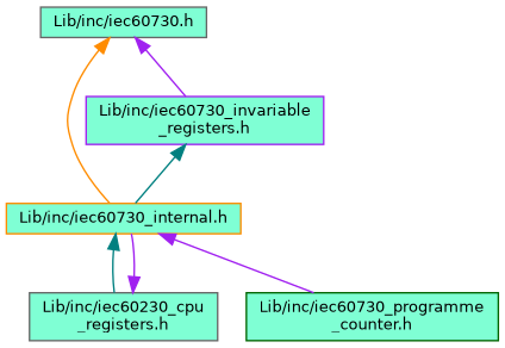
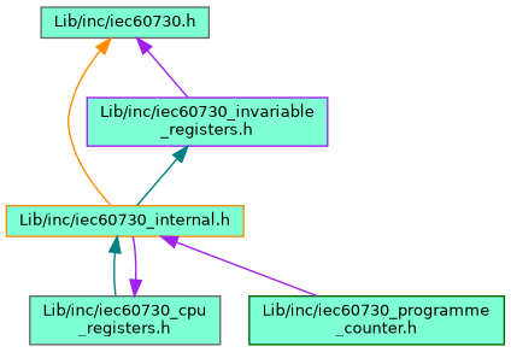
  digraph {
    node [color=gray40 fillcolor=aquamarine fontname=Helvetica fontsize=10 shape=record style=filled]
    edge [color=purple dir=back fontname=Helvetica fontsize=10 labelfontname=Helvetica labelfontsize=10 style=solid]
    n1 [fontcolor=black height=0.2 label="Lib/inc/iec60730.h" width=0.4]
    n2 [color=darkorange height=0.2 label="Lib/inc/iec60730_internal.h" width=0.4]
    n3 [color=purple height=0.2 label="Lib/inc/iec60730_invariable\l_registers.h" width=0.4]
-   n4 [height=0.2 label="Lib/inc/iec60230_cpu\l_registers.h" width=0.4]
+   n4 [height=0.2 label="Lib/inc/iec60730_cpu\l_registers.h" width=0.4]
    n5 [color=darkgreen height=0.2 label="Lib/inc/iec60730_programme\l_counter.h" width=0.4]
    n1 -> n2 [color=darkorange]
    n1 -> n3
    n2 -> n4 [color=teal]
    n2 -> n5
    n3 -> n2 [color=teal]
    n4 -> n2
  }
